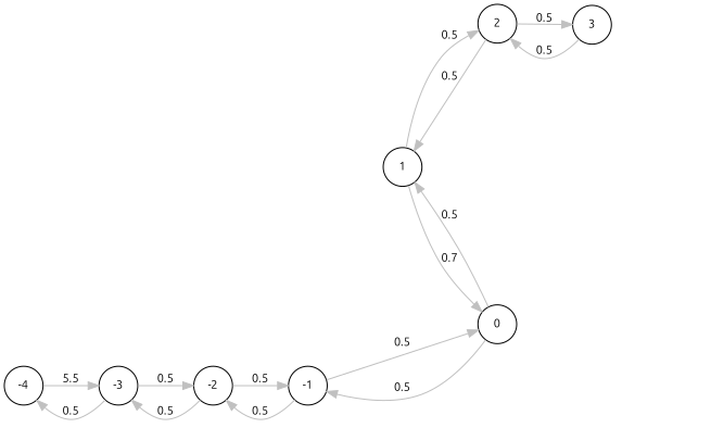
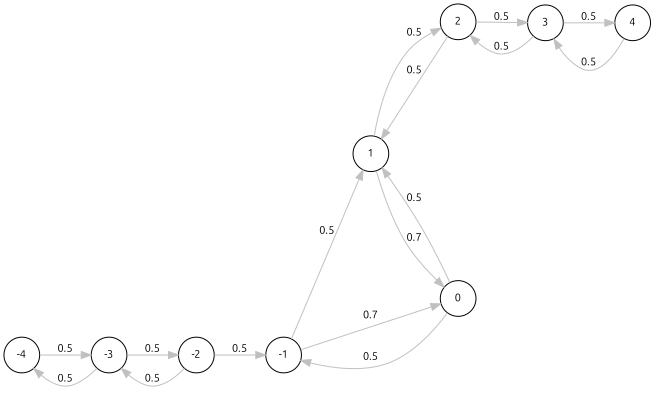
  digraph {
    fontname=Ubuntu
    labelfontcolor=red
    nodesep=1
    rankdir=LR
    node [fontname=Ubuntu fontsize=11 shape=circle]
    edge [color=grey fontname=Ubuntu fontsize=11]
    n1 [label=-4]
    n2 [label=-3]
    n3 [label=-2]
    n4 [label=-1]
    n5 [label=0]
    n6 [label=1]
    n7 [label=2]
+   n8 [label=4]
    n9 [label=3]
-   n1 -> n2 [label=5.5]
+   n1 -> n2 [label=0.5]
    n2 -> n1 [label=0.5]
    n2 -> n3 [label=0.5]
    n3 -> n2 [label=0.5]
    n3 -> n4 [label=0.5]
-   n4 -> n3 [label=0.5]
-   n4 -> n5 [label=0.5]
+   n4 -> n6 [label=0.5]
+   n4 -> n5 [label=0.7]
    n5 -> n4 [label=0.5]
    n5 -> n6 [label=0.5]
    n6 -> n5 [label=0.7]
    n6 -> n7 [label=0.5]
    n7 -> n6 [label=0.5]
    n7 -> n9 [label=0.5]
+   n8 -> n9 [label=0.5]
    n9 -> n7 [label=0.5]
+   n9 -> n8 [label=0.5]
  }
